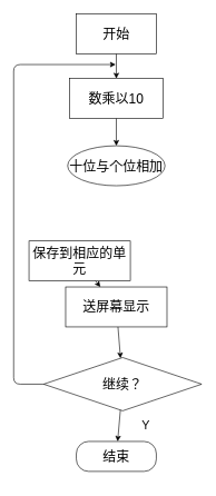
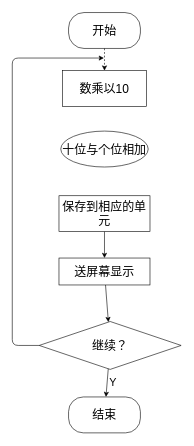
  <mxCell id="0" />
  <mxCell id="1" parent="0" />
- <mxCell id="2" value="" style="edgeStyle=none;orthogonalLoop=1;jettySize=auto;html=1;strokeColor=#000000;fontColor=#000000;" edge="1" parent="1" source="3" target="8"><mxGeometry relative="1" as="geometry" /></mxCell>
- <mxCell id="3" value="&lt;font color=&quot;#000000&quot; style=&quot;font-size: 20px&quot;&gt;开始&lt;/font&gt;" style="whiteSpace=wrap;html=1;strokeColor=#000000;fillColor=none;arcSize=43;rounded=0;" vertex="1" parent="1"><mxGeometry x="114" y="20" width="120" height="60" as="geometry" /></mxCell>
+ <mxCell id="2" value="" style="edgeStyle=none;orthogonalLoop=1;jettySize=auto;html=1;strokeColor=#000000;fontColor=#000000;dashed=1;" edge="1" parent="1" source="3" target="8"><mxGeometry relative="1" as="geometry" /></mxCell>
+ <mxCell id="3" value="&lt;font color=&quot;#000000&quot; style=&quot;font-size: 20px&quot;&gt;开始&lt;/font&gt;" style="rounded=1;whiteSpace=wrap;html=1;strokeColor=#000000;fillColor=none;arcSize=43;" vertex="1" parent="1"><mxGeometry x="114" y="20" width="120" height="60" as="geometry" /></mxCell>
  <mxCell id="4" value="&lt;font color=&quot;#000000&quot; style=&quot;font-size: 20px&quot;&gt;十位与个位相加&lt;/font&gt;" style="ellipse;whiteSpace=wrap;html=1;strokeColor=#000000;fillColor=none;" vertex="1" parent="1"><mxGeometry x="101" y="218" width="146" height="60" as="geometry" /></mxCell>
  <mxCell id="5" value="" style="edgeStyle=none;orthogonalLoop=1;jettySize=auto;html=1;strokeColor=#000000;fontColor=#000000;" edge="1" parent="1" source="6" target="14"><mxGeometry relative="1" as="geometry" /></mxCell>
- <mxCell id="6" value="&lt;font color=&quot;#000000&quot; style=&quot;font-size: 20px&quot;&gt;保存到相应的单元&lt;/font&gt;" style="rounded=0;whiteSpace=wrap;html=1;strokeColor=#000000;fillColor=none;" vertex="1" parent="1"><mxGeometry x="43" y="361" width="152" height="60" as="geometry" /></mxCell>
- <mxCell id="7" value="" style="edgeStyle=none;orthogonalLoop=1;jettySize=auto;html=1;strokeColor=#000000;fontColor=#000000;" edge="1" parent="1" source="8" target="4"><mxGeometry relative="1" as="geometry" /></mxCell>
+ <mxCell id="6" value="&lt;font color=&quot;#000000&quot; style=&quot;font-size: 20px&quot;&gt;保存到相应的单元&lt;/font&gt;" style="rounded=0;whiteSpace=wrap;html=1;strokeColor=#000000;fillColor=none;" vertex="1" parent="1"><mxGeometry x="98" y="326" width="152" height="60" as="geometry" /></mxCell>
  <mxCell id="8" value="&lt;font color=&quot;#000000&quot;&gt;&lt;span style=&quot;font-size: 20px&quot;&gt;数乘以10&lt;/span&gt;&lt;/font&gt;" style="rounded=0;whiteSpace=wrap;html=1;strokeColor=#000000;fillColor=none;" vertex="1" parent="1"><mxGeometry x="104" y="117" width="140" height="60" as="geometry" /></mxCell>
- <mxCell id="9" value="&lt;font color=&quot;#000000&quot; style=&quot;font-size: 20px&quot;&gt;结束&lt;/font&gt;" style="rounded=1;whiteSpace=wrap;html=1;strokeColor=#000000;fillColor=none;arcSize=41;" vertex="1" parent="1"><mxGeometry x="114" y="662" width="120" height="45" as="geometry" /></mxCell>
+ <mxCell id="9" value="&lt;font color=&quot;#000000&quot; style=&quot;font-size: 20px&quot;&gt;结束&lt;/font&gt;" style="rounded=1;whiteSpace=wrap;html=1;strokeColor=#000000;fillColor=none;arcSize=41;" vertex="1" parent="1"><mxGeometry x="114" y="662" width="120" height="60" as="geometry" /></mxCell>
  <mxCell id="10" value="" style="edgeStyle=none;orthogonalLoop=1;jettySize=auto;html=1;strokeColor=#000000;fontColor=#000000;" edge="1" parent="1" source="12" target="9"><mxGeometry relative="1" as="geometry" /></mxCell>
  <mxCell id="11" value="" style="edgeStyle=none;orthogonalLoop=1;jettySize=auto;html=1;strokeColor=#000000;fontColor=#000000;" edge="1" parent="1" source="12"><mxGeometry relative="1" as="geometry"><mxPoint x="173" y="96" as="targetPoint" /><Array as="points"><mxPoint x="20" y="576" /><mxPoint x="20" y="96" /></Array></mxGeometry></mxCell>
  <mxCell id="12" value="&lt;font color=&quot;#000000&quot; style=&quot;font-size: 20px&quot;&gt;继续？&lt;/font&gt;" style="rhombus;whiteSpace=wrap;html=1;rounded=0;strokeColor=#000000;fillColor=none;" vertex="1" parent="1"><mxGeometry x="65" y="536" width="237" height="80" as="geometry" /></mxCell>
  <mxCell id="13" value="" style="edgeStyle=none;orthogonalLoop=1;jettySize=auto;html=1;strokeColor=#000000;fontColor=#000000;" edge="1" parent="1" source="14" target="12"><mxGeometry relative="1" as="geometry" /></mxCell>
- <mxCell id="14" value="&lt;font color=&quot;#000000&quot; style=&quot;font-size: 20px&quot;&gt;送屏幕显示&lt;/font&gt;" style="rounded=0;whiteSpace=wrap;html=1;strokeColor=#000000;fillColor=none;" vertex="1" parent="1"><mxGeometry x="98" y="430" width="152" height="60" as="geometry" /></mxCell>
- <mxCell id="15" value="&lt;font color=&quot;#000000&quot; style=&quot;font-size: 18px&quot;&gt;Y&lt;/font&gt;" style="text;html=1;align=center;verticalAlign=middle;resizable=0;points=[];autosize=1;" vertex="1" parent="1"><mxGeometry x="207" y="629" width="21" height="19" as="geometry" /></mxCell>
+ <mxCell id="14" value="&lt;font color=&quot;#000000&quot; style=&quot;font-size: 20px&quot;&gt;送屏幕显示&lt;/font&gt;" style="rounded=0;whiteSpace=wrap;html=1;strokeColor=#000000;fillColor=none;" vertex="1" parent="1"><mxGeometry x="98" y="430" width="152" height="45" as="geometry" /></mxCell>
+ <mxCell id="15" value="&lt;font color=&quot;#000000&quot; style=&quot;font-size: 18px&quot;&gt;Y&lt;/font&gt;" style="text;html=1;align=center;verticalAlign=middle;resizable=0;points=[];autosize=1;" vertex="1" parent="1"><mxGeometry x="177" y="629" width="21" height="19" as="geometry" /></mxCell>
